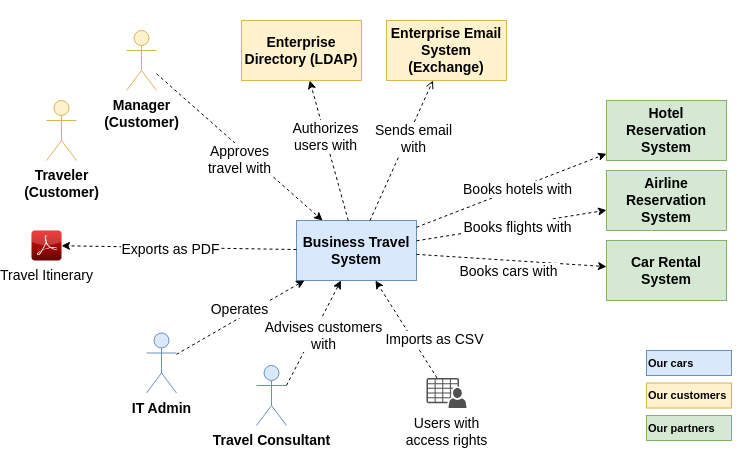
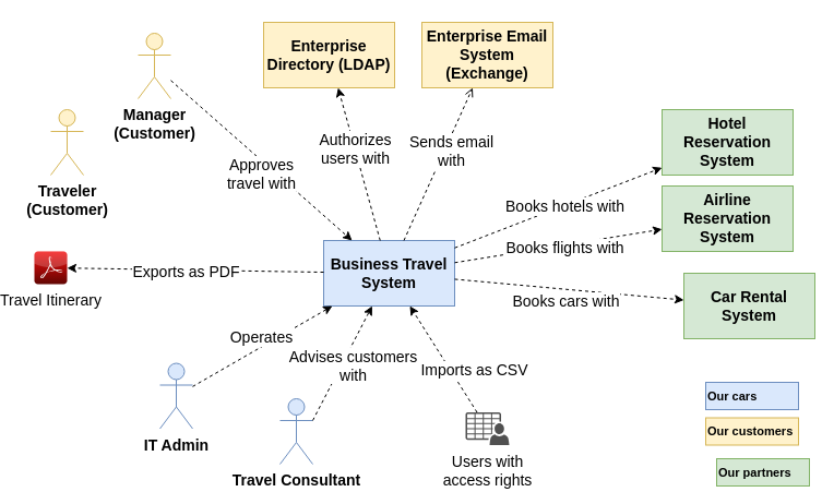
  <mxCell id="0" />
  <mxCell id="1" parent="0" />
  <mxCell id="2" value="&lt;b&gt;&lt;font style=&quot;font-size: 14px&quot;&gt;Business Travel System&lt;/font&gt;&lt;/b&gt;" style="rounded=0;whiteSpace=wrap;html=1;fillColor=#dae8fc;strokeColor=#6c8ebf;" parent="1" vertex="1"><mxGeometry x="285" y="220" width="120" height="60" as="geometry" /></mxCell>
  <mxCell id="3" value="Traveler&lt;br&gt;(Customer)" style="shape=umlActor;verticalLabelPosition=bottom;labelBackgroundColor=#ffffff;verticalAlign=top;html=1;fontStyle=1;fontSize=14;fillColor=#fff2cc;strokeColor=#d6b656;" parent="1" vertex="1"><mxGeometry x="35" y="100" width="30" height="60" as="geometry" /></mxCell>
  <mxCell id="4" value="IT Admin" style="shape=umlActor;verticalLabelPosition=bottom;labelBackgroundColor=#ffffff;verticalAlign=top;html=1;fontStyle=1;fontSize=14;fillColor=#dae8fc;strokeColor=#6c8ebf;" parent="1" vertex="1"><mxGeometry x="135" y="332.5" width="30" height="60" as="geometry" /></mxCell>
  <mxCell id="5" value="Manager&lt;br&gt;(Customer)" style="shape=umlActor;verticalLabelPosition=bottom;labelBackgroundColor=#ffffff;verticalAlign=top;html=1;fontStyle=1;fontSize=14;fillColor=#fff2cc;strokeColor=#d6b656;" parent="1" vertex="1"><mxGeometry x="115" y="30" width="30" height="60" as="geometry" /></mxCell>
  <mxCell id="6" value="Travel Consultant" style="shape=umlActor;verticalLabelPosition=bottom;labelBackgroundColor=#ffffff;verticalAlign=top;html=1;fontStyle=1;fontSize=14;fillColor=#dae8fc;strokeColor=#6c8ebf;" parent="1" vertex="1"><mxGeometry x="245" y="365" width="30" height="60" as="geometry" /></mxCell>
  <mxCell id="7" value="Advises customers&lt;br&gt;with" style="endArrow=classic;html=1;fontSize=14;dashed=1;exitX=1;exitY=0.333;exitDx=0;exitDy=0;exitPerimeter=0;" parent="1" target="2" edge="1" source="6"><mxGeometry x="0.042" y="-10" width="50" height="50" relative="1" as="geometry"><mxPoint x="255" y="350" as="sourcePoint" /><mxPoint x="316.25" y="279" as="targetPoint" /><mxPoint as="offset" /></mxGeometry></mxCell>
  <mxCell id="8" value="Operates" style="endArrow=classic;html=1;fontSize=14;dashed=1;" parent="1" source="4" target="2" edge="1"><mxGeometry x="0.047" y="7" width="50" height="50" relative="1" as="geometry"><mxPoint x="265" y="360" as="sourcePoint" /><mxPoint x="328" y="290" as="targetPoint" /><mxPoint as="offset" /></mxGeometry></mxCell>
  <mxCell id="9" value="&lt;b&gt;&lt;font style=&quot;font-size: 14px&quot;&gt;Enterprise Directory (LDAP)&lt;/font&gt;&lt;/b&gt;" style="rounded=0;whiteSpace=wrap;html=1;fillColor=#fff2cc;strokeColor=#d6b656;" parent="1" vertex="1"><mxGeometry x="230" y="20" width="120" height="60" as="geometry" /></mxCell>
  <mxCell id="10" value="Authorizes&lt;br&gt;users with" style="endArrow=classic;html=1;fontSize=14;dashed=1;" parent="1" source="2" target="9" edge="1"><mxGeometry x="0.2" width="50" height="50" relative="1" as="geometry"><mxPoint x="445" y="180" as="sourcePoint" /><mxPoint x="508" y="110" as="targetPoint" /><mxPoint as="offset" /></mxGeometry></mxCell>
  <mxCell id="11" value="Approves&lt;br&gt;travel with" style="endArrow=classic;html=1;fontSize=14;dashed=1;" parent="1" source="5" target="2" edge="1"><mxGeometry x="0.075" y="-9" width="50" height="50" relative="1" as="geometry"><mxPoint x="245" y="100" as="sourcePoint" /><mxPoint x="363" y="140" as="targetPoint" /><mxPoint as="offset" /></mxGeometry></mxCell>
  <mxCell id="12" value="&lt;b&gt;&lt;font style=&quot;font-size: 14px&quot;&gt;Enterprise Email&lt;br&gt;System (Exchange)&lt;br&gt;&lt;/font&gt;&lt;/b&gt;" style="rounded=0;whiteSpace=wrap;html=1;fillColor=#fff2cc;strokeColor=#d6b656;" parent="1" vertex="1"><mxGeometry x="375" y="20" width="120" height="60" as="geometry" /></mxCell>
  <mxCell id="13" value="Sends email&lt;br&gt;with" style="endArrow=open;html=1;fontSize=14;dashed=1;" parent="1" source="2" target="12" edge="1"><mxGeometry x="0.214" y="-6" width="50" height="50" relative="1" as="geometry"><mxPoint x="357" y="230" as="sourcePoint" /><mxPoint x="363" y="140" as="targetPoint" /><mxPoint as="offset" /></mxGeometry></mxCell>
  <mxCell id="14" value="&lt;b&gt;&lt;font style=&quot;font-size: 14px&quot;&gt;Hotel Reservation System&lt;br&gt;&lt;/font&gt;&lt;/b&gt;" style="rounded=0;whiteSpace=wrap;html=1;fillColor=#d5e8d4;strokeColor=#82b366;" parent="1" vertex="1"><mxGeometry x="595" y="100" width="120" height="60" as="geometry" /></mxCell>
  <mxCell id="15" value="&lt;b&gt;&lt;font style=&quot;font-size: 14px&quot;&gt;Airline Reservation System&lt;br&gt;&lt;/font&gt;&lt;/b&gt;" style="rounded=0;whiteSpace=wrap;html=1;fillColor=#d5e8d4;strokeColor=#82b366;" parent="1" vertex="1"><mxGeometry x="595" y="170" width="120" height="60" as="geometry" /></mxCell>
- <mxCell id="16" value="&lt;b&gt;&lt;font style=&quot;font-size: 14px&quot;&gt;Car Rental System&lt;br&gt;&lt;/font&gt;&lt;/b&gt;" style="rounded=0;whiteSpace=wrap;html=1;fillColor=#d5e8d4;strokeColor=#82b366;" parent="1" vertex="1"><mxGeometry x="595" y="240" width="120" height="60" as="geometry" /></mxCell>
+ <mxCell id="16" value="&lt;b&gt;&lt;font style=&quot;font-size: 14px&quot;&gt;Car Rental System&lt;br&gt;&lt;/font&gt;&lt;/b&gt;" style="rounded=0;whiteSpace=wrap;html=1;fillColor=#d5e8d4;strokeColor=#82b366;" parent="1" vertex="1"><mxGeometry x="615" y="250" width="120" height="60" as="geometry" /></mxCell>
  <mxCell id="17" value="Books hotels with" style="endArrow=classic;html=1;fontSize=14;dashed=1;" parent="1" source="2" target="14" edge="1"><mxGeometry x="0.056" y="-1" width="50" height="50" relative="1" as="geometry"><mxPoint x="401" y="244.862" as="sourcePoint" /><mxPoint x="571" y="233.138" as="targetPoint" /><mxPoint as="offset" /></mxGeometry></mxCell>
  <mxCell id="18" value="Books flights with" style="endArrow=classic;html=1;fontSize=14;dashed=1;" parent="1" source="2" target="15" edge="1"><mxGeometry x="0.06" y="-3" width="50" height="50" relative="1" as="geometry"><mxPoint x="415" y="255.862" as="sourcePoint" /><mxPoint x="585" y="244.138" as="targetPoint" /><mxPoint as="offset" /></mxGeometry></mxCell>
  <mxCell id="19" value="Books cars with" style="endArrow=classic;html=1;fontSize=14;dashed=1;" parent="1" source="2" target="16" edge="1"><mxGeometry x="-0.025" y="-11" width="50" height="50" relative="1" as="geometry"><mxPoint x="415" y="270.345" as="sourcePoint" /><mxPoint x="585" y="299.655" as="targetPoint" /><mxPoint as="offset" /></mxGeometry></mxCell>
  <mxCell id="20" value="&lt;b style=&quot;font-size: 11px&quot;&gt;&lt;font style=&quot;font-size: 11px&quot;&gt;Our cars&lt;/font&gt;&lt;/b&gt;" style="rounded=0;whiteSpace=wrap;html=1;fillColor=#dae8fc;strokeColor=#6c8ebf;fontSize=11;align=left;" vertex="1" parent="1"><mxGeometry x="635" y="350" width="85" height="25" as="geometry" /></mxCell>
  <mxCell id="21" value="&lt;b style=&quot;font-size: 11px&quot;&gt;&lt;font style=&quot;font-size: 11px&quot;&gt;Our customers&lt;/font&gt;&lt;/b&gt;" style="rounded=0;whiteSpace=wrap;html=1;fillColor=#fff2cc;strokeColor=#d6b656;fontSize=11;align=left;" vertex="1" parent="1"><mxGeometry x="635" y="382.5" width="85" height="25" as="geometry" /></mxCell>
- <mxCell id="22" value="&lt;b style=&quot;font-size: 11px&quot;&gt;&lt;font style=&quot;font-size: 11px&quot;&gt;Our partners&lt;/font&gt;&lt;/b&gt;" style="rounded=0;whiteSpace=wrap;html=1;fillColor=#d5e8d4;strokeColor=#82b366;fontSize=11;align=left;" vertex="1" parent="1"><mxGeometry x="635" y="415" width="85" height="25" as="geometry" /></mxCell>
+ <mxCell id="22" value="&lt;b style=&quot;font-size: 11px&quot;&gt;&lt;font style=&quot;font-size: 11px&quot;&gt;Our partners&lt;/font&gt;&lt;/b&gt;" style="rounded=0;whiteSpace=wrap;html=1;fillColor=#d5e8d4;strokeColor=#82b366;fontSize=11;align=left;" vertex="1" parent="1"><mxGeometry x="645" y="420" width="85" height="25" as="geometry" /></mxCell>
  <mxCell id="23" value="Travel Itinerary" style="dashed=0;outlineConnect=0;html=1;align=center;labelPosition=center;verticalLabelPosition=bottom;verticalAlign=top;shape=mxgraph.webicons.adobe_pdf;fillColor=#F40C0C;gradientColor=#610603;fontSize=14;" vertex="1" parent="1"><mxGeometry x="20" y="230" width="30" height="30" as="geometry" /></mxCell>
  <mxCell id="24" value="Exports as PDF" style="endArrow=classic;html=1;fontSize=14;dashed=1;" edge="1" parent="1" source="2" target="23"><mxGeometry x="0.076" y="2" width="50" height="50" relative="1" as="geometry"><mxPoint x="265" y="360" as="sourcePoint" /><mxPoint x="328" y="290" as="targetPoint" /><mxPoint as="offset" /></mxGeometry></mxCell>
  <mxCell id="25" value="Users with&lt;br&gt;access rights" style="pointerEvents=1;shadow=0;dashed=0;html=1;strokeColor=none;fillColor=#505050;labelPosition=center;verticalLabelPosition=bottom;verticalAlign=top;outlineConnect=0;align=center;shape=mxgraph.office.users.csv_file;fontSize=14;" vertex="1" parent="1"><mxGeometry x="415" y="377.5" width="40" height="30" as="geometry" /></mxCell>
  <mxCell id="26" value="Imports as CSV" style="endArrow=classic;html=1;fontSize=14;dashed=1;" edge="1" parent="1" source="25" target="2"><mxGeometry x="-0.411" y="-19" width="50" height="50" relative="1" as="geometry"><mxPoint x="395.345" y="290" as="sourcePoint" /><mxPoint x="535" y="393.846" as="targetPoint" /><mxPoint as="offset" /></mxGeometry></mxCell>
